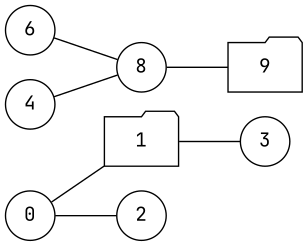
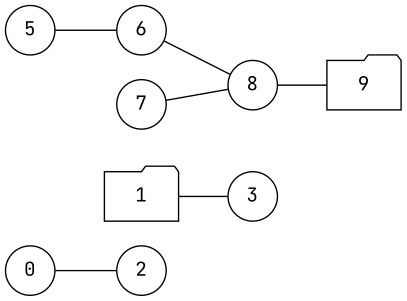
  graph {
    fontname="JetBrains Mono"
    rankdir=LR
    node [fontname="JetBrains Mono" shape=circle]
    edge [fontname="JetBrains Mono"]
    0
    1 [shape=folder]
    2
    3
+   5
    6
-   7 [label=4]
+   7
    8
    9 [shape=folder]
    subgraph sub_1 {
      0
      1
      2
      3
+     5
      6
      7
      8
      9
    }
    subgraph sub_2 {
      rank=same
      1
      2
    }
    subgraph sub_3 {
      rank=same
      6
      7
    }
-   0 -- 1
    0 -- 2
    1 -- 3
+   5 -- 6
    6 -- 8
    7 -- 8
    8 -- 9
  }
